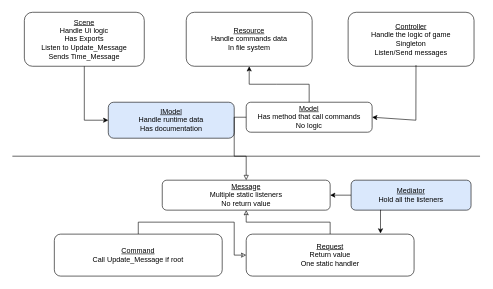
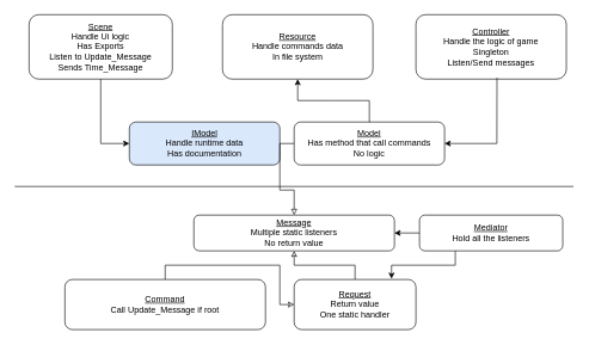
  <mxCell id="0" />
  <mxCell id="1" parent="0" />
  <mxCell id="2" value="&lt;u&gt;Scene&lt;/u&gt;&lt;div&gt;Handle Ui logic&lt;br&gt;&lt;/div&gt;&lt;div&gt;&lt;span style=&quot;background-color: initial;&quot;&gt;Has Exports&lt;/span&gt;&lt;/div&gt;&lt;div&gt;&lt;span style=&quot;background-color: initial;&quot;&gt;Listen to Update_Message&lt;/span&gt;&lt;br&gt;&lt;/div&gt;&lt;div&gt;Sends Time_Message&lt;/div&gt;" style="rounded=1;whiteSpace=wrap;html=1;" parent="1" vertex="1"><mxGeometry x="40" y="20" width="200" height="90" as="geometry" /></mxCell>
- <mxCell id="3" value="&lt;u&gt;Model&lt;/u&gt;&lt;div&gt;&lt;span style=&quot;background-color: initial;&quot;&gt;Has method that call commands&lt;/span&gt;&lt;br&gt;&lt;/div&gt;&lt;div&gt;No logic&lt;/div&gt;" style="rounded=1;whiteSpace=wrap;html=1;" parent="1" vertex="1"><mxGeometry x="410" y="170" width="210" height="50" as="geometry" /></mxCell>
+ <mxCell id="3" value="&lt;u&gt;Model&lt;/u&gt;&lt;div&gt;&lt;span style=&quot;background-color: initial;&quot;&gt;Has method that call commands&lt;/span&gt;&lt;br&gt;&lt;/div&gt;&lt;div&gt;No logic&lt;/div&gt;" style="rounded=1;whiteSpace=wrap;html=1;" parent="1" vertex="1"><mxGeometry x="410" y="170" width="210" height="60" as="geometry" /></mxCell>
  <mxCell id="4" value="&lt;u&gt;Controller&lt;/u&gt;&lt;div&gt;Handle the logic of game&lt;u&gt;&lt;br&gt;&lt;/u&gt;&lt;div&gt;&lt;span style=&quot;background-color: initial;&quot;&gt;Singleton&lt;/span&gt;&lt;/div&gt;&lt;div&gt;&lt;span style=&quot;background-color: initial;&quot;&gt;Listen/&lt;/span&gt;&lt;span style=&quot;background-color: initial;&quot;&gt;Send messages&lt;/span&gt;&lt;/div&gt;&lt;/div&gt;" style="rounded=1;whiteSpace=wrap;html=1;" parent="1" vertex="1"><mxGeometry x="580" y="20" width="210" height="90" as="geometry" /></mxCell>
  <mxCell id="5" value="&lt;u&gt;Resource&lt;/u&gt;&lt;div&gt;Handle commands data&lt;/div&gt;&lt;div&gt;&lt;span style=&quot;background-color: initial;&quot;&gt;In file system&lt;/span&gt;&lt;/div&gt;" style="rounded=1;whiteSpace=wrap;html=1;" parent="1" vertex="1"><mxGeometry x="310" y="20" width="210" height="90" as="geometry" /></mxCell>
  <mxCell id="6" value="" style="endArrow=classic;html=1;rounded=0;exitX=0.5;exitY=0;exitDx=0;exitDy=0;entryX=0.5;entryY=1;entryDx=0;entryDy=0;" parent="1" source="3" target="5" edge="1"><mxGeometry width="50" height="50" relative="1" as="geometry"><mxPoint x="390" y="250" as="sourcePoint" /><mxPoint x="440" y="200" as="targetPoint" /><Array as="points"><mxPoint x="515" y="140" /><mxPoint x="460" y="140" /><mxPoint x="415" y="140" /></Array></mxGeometry></mxCell>
  <mxCell id="7" value="" style="endArrow=classic;html=1;rounded=0;exitX=0.5;exitY=1;exitDx=0;exitDy=0;entryX=0;entryY=0.5;entryDx=0;entryDy=0;" parent="1" source="2" target="14" edge="1"><mxGeometry width="50" height="50" relative="1" as="geometry"><mxPoint x="390" y="250" as="sourcePoint" /><mxPoint x="440" y="200" as="targetPoint" /><Array as="points"><mxPoint x="140" y="200" /></Array></mxGeometry></mxCell>
  <mxCell id="8" value="" style="endArrow=classic;html=1;rounded=0;entryX=1;entryY=0.5;entryDx=0;entryDy=0;exitX=0.539;exitY=0.979;exitDx=0;exitDy=0;exitPerimeter=0;" parent="1" source="4" target="3" edge="1"><mxGeometry width="50" height="50" relative="1" as="geometry"><mxPoint x="685" y="90" as="sourcePoint" /><mxPoint x="440" y="200" as="targetPoint" /><Array as="points"><mxPoint x="693" y="200" /></Array></mxGeometry></mxCell>
  <mxCell id="9" value="&lt;u&gt;Message&lt;/u&gt;&lt;div&gt;Multiple static listeners&lt;/div&gt;&lt;div&gt;No return value&lt;/div&gt;" style="rounded=1;whiteSpace=wrap;html=1;" parent="1" vertex="1"><mxGeometry x="270" y="300" width="280" height="50" as="geometry" /></mxCell>
  <mxCell id="10" style="edgeStyle=orthogonalEdgeStyle;rounded=0;orthogonalLoop=1;jettySize=auto;html=1;exitX=0.5;exitY=0;exitDx=0;exitDy=0;entryX=0.5;entryY=1;entryDx=0;entryDy=0;endArrow=classic;endFill=0;" parent="1" source="11" target="9" edge="1"><mxGeometry relative="1" as="geometry" /></mxCell>
- <mxCell id="11" value="&lt;u&gt;Request&lt;/u&gt;&lt;div&gt;&lt;span style=&quot;background-color: initial;&quot;&gt;Return value&lt;/span&gt;&lt;br&gt;&lt;/div&gt;&lt;div&gt;&lt;div&gt;One static handler&lt;/div&gt;&lt;/div&gt;" style="rounded=1;whiteSpace=wrap;html=1;" parent="1" vertex="1"><mxGeometry x="410" y="390" width="280" height="70" as="geometry" /></mxCell>
+ <mxCell id="11" value="&lt;u&gt;Request&lt;/u&gt;&lt;div&gt;&lt;span style=&quot;background-color: initial;&quot;&gt;Return value&lt;/span&gt;&lt;br&gt;&lt;/div&gt;&lt;div&gt;&lt;div&gt;One static handler&lt;/div&gt;&lt;/div&gt;" style="rounded=1;whiteSpace=wrap;html=1;" parent="1" vertex="1"><mxGeometry x="410" y="390" width="170" height="70" as="geometry" /></mxCell>
  <mxCell id="12" style="edgeStyle=orthogonalEdgeStyle;rounded=0;orthogonalLoop=1;jettySize=auto;html=1;exitX=0.5;exitY=0;exitDx=0;exitDy=0;endArrow=classic;endFill=0;" parent="1" source="13" target="11" edge="1"><mxGeometry relative="1" as="geometry" /></mxCell>
  <mxCell id="13" value="&lt;u&gt;Command&lt;/u&gt;&lt;div&gt;Call&amp;nbsp;Update_Message if root&lt;/div&gt;" style="rounded=1;whiteSpace=wrap;html=1;" parent="1" vertex="1"><mxGeometry x="90" y="390" width="280" height="70" as="geometry" /></mxCell>
  <mxCell id="14" value="&lt;u&gt;IModel&lt;/u&gt;&lt;div&gt;&lt;div&gt;&lt;span style=&quot;background-color: initial;&quot;&gt;Handle&lt;/span&gt;&lt;span style=&quot;background-color: initial;&quot;&gt;&amp;nbsp;&lt;/span&gt;&lt;span style=&quot;background-color: initial;&quot;&gt;runtime&amp;nbsp;&lt;/span&gt;&lt;span style=&quot;background-color: initial;&quot;&gt;data&lt;/span&gt;&lt;/div&gt;&lt;/div&gt;&lt;div&gt;&lt;span style=&quot;background-color: initial;&quot;&gt;Has documentation&lt;/span&gt;&lt;/div&gt;" style="rounded=1;whiteSpace=wrap;html=1;fillColor=#dae8fc;" parent="1" vertex="1"><mxGeometry x="180" y="170" width="210" height="60" as="geometry" /></mxCell>
  <mxCell id="15" style="edgeStyle=orthogonalEdgeStyle;rounded=0;orthogonalLoop=1;jettySize=auto;html=1;exitX=0;exitY=0.5;exitDx=0;exitDy=0;endArrow=block;endFill=0;" parent="1" source="3" target="9" edge="1"><mxGeometry relative="1" as="geometry" /></mxCell>
  <mxCell id="16" style="edgeStyle=orthogonalEdgeStyle;rounded=0;orthogonalLoop=1;jettySize=auto;html=1;exitX=0;exitY=0.5;exitDx=0;exitDy=0;entryX=1;entryY=0.5;entryDx=0;entryDy=0;" parent="1" source="17" target="9" edge="1"><mxGeometry relative="1" as="geometry" /></mxCell>
- <mxCell id="17" value="&lt;u&gt;Mediator&lt;/u&gt;&lt;div&gt;Hold all the listeners&lt;/div&gt;" style="rounded=1;whiteSpace=wrap;html=1;fillColor=#dae8fc;" parent="1" vertex="1"><mxGeometry x="585" y="300" width="200" height="50" as="geometry" /></mxCell>
+ <mxCell id="17" value="&lt;u&gt;Mediator&lt;/u&gt;&lt;div&gt;Hold all the listeners&lt;/div&gt;" style="rounded=1;whiteSpace=wrap;html=1;" parent="1" vertex="1"><mxGeometry x="585" y="300" width="200" height="50" as="geometry" /></mxCell>
  <mxCell id="18" value="" style="endArrow=none;html=1;rounded=0;" parent="1" edge="1"><mxGeometry width="50" height="50" relative="1" as="geometry"><mxPoint x="20" y="260" as="sourcePoint" /><mxPoint x="800" y="260" as="targetPoint" /></mxGeometry></mxCell>
  <mxCell id="19" style="edgeStyle=orthogonalEdgeStyle;rounded=0;orthogonalLoop=1;jettySize=auto;html=1;exitX=0.25;exitY=1;exitDx=0;exitDy=0;entryX=0.8;entryY=-0.015;entryDx=0;entryDy=0;entryPerimeter=0;" parent="1" source="17" target="11" edge="1"><mxGeometry relative="1" as="geometry" /></mxCell>
